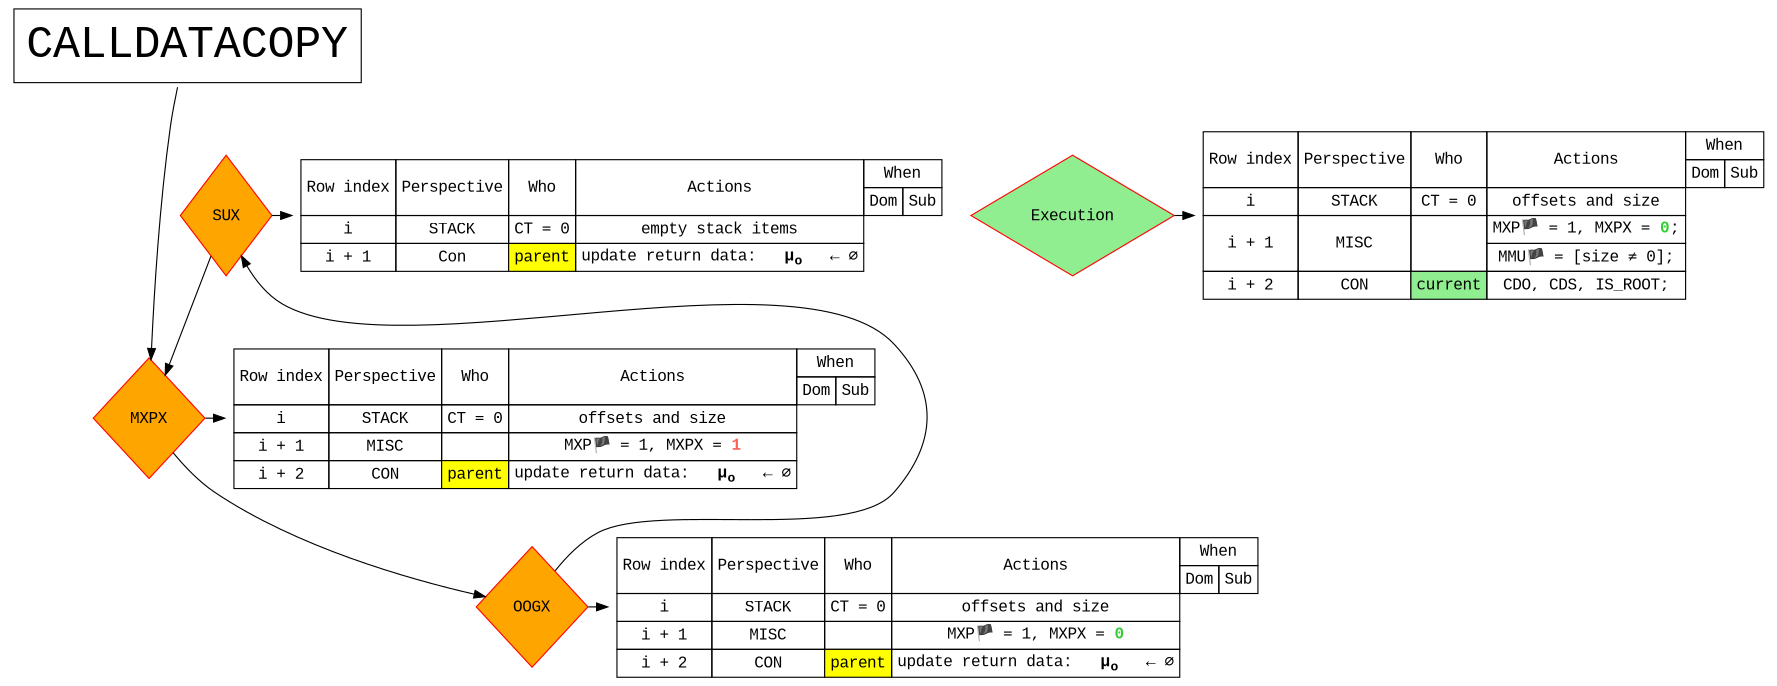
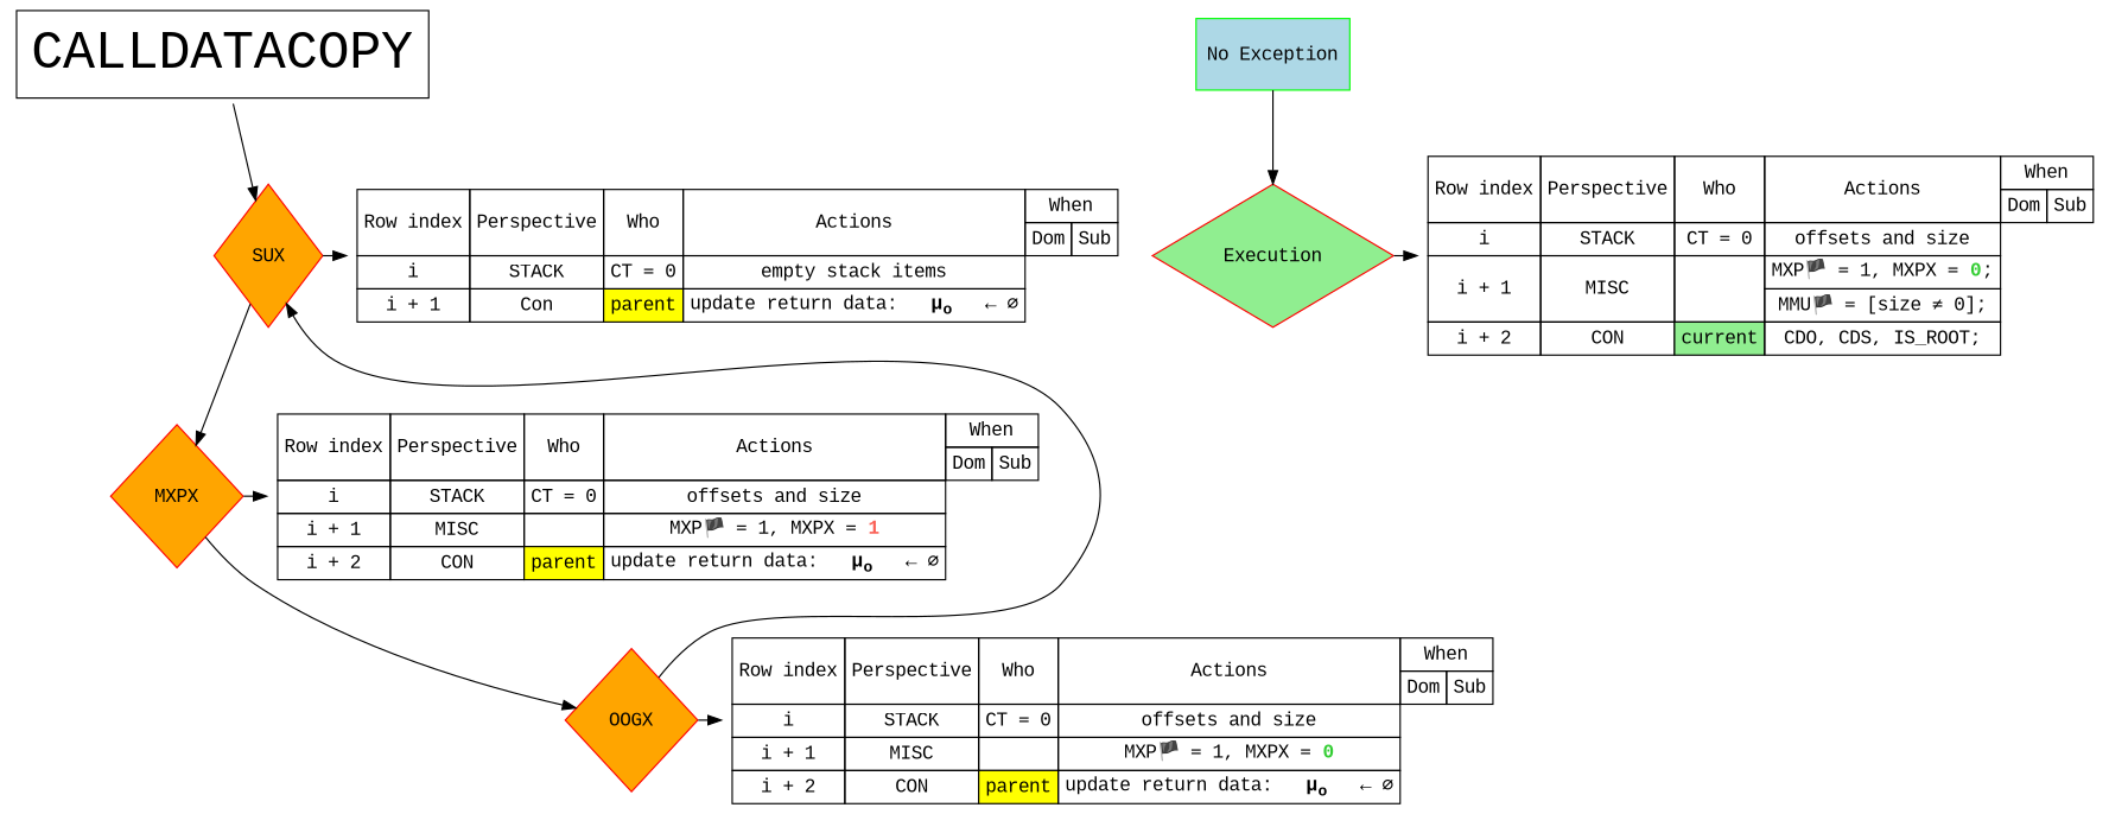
  digraph {
    fontname="Liberation Mono"
    node [fontname="Liberation Mono" shape=plaintext]
    edge [fontname="Liberation Mono"]
    n1 [color=RED fillcolor=ORANGE label="\nSUX\n " shape=diamond style=filled]
    n2 [label=< <TABLE BORDER="0" CELLBORDER="1" CELLSPACING="0" CELLPADDING="4">   <TR>     <TD ROWSPAN="2">Row index</TD>     <TD ROWSPAN="2">Perspective</TD>     <TD ROWSPAN="2">Who</TD>     <TD ROWSPAN="2" COLSPAN="1">Actions</TD>     <TD ROWSPAN="1" COLSPAN="2">When</TD>   </TR>   <TR>     <TD ROWSPAN="1" COLSPAN="1">Dom</TD>     <TD ROWSPAN="1" COLSPAN="1">Sub</TD>   </TR>   <TR>     <TD>i</TD>     <TD>STACK</TD>     <TD>CT = 0</TD>     <TD>empty stack items</TD>   </TR>   <TR>     <TD>i + 1</TD>     <TD>Con</TD>     <TD BGCOLOR="YELLOW">parent</TD>     <TD COLSPAN="1">update return data: &nbsp; <B>μ<sub>o</sub></B> &shy;&nbsp; ← ∅</TD>   </TR> </TABLE>>]
    n3 [color=RED fillcolor=ORANGE label="\nMXPX\n " shape=diamond style=filled]
    n4 [label=< <TABLE BORDER="0" CELLBORDER="1" CELLSPACING="0" CELLPADDING="4">   <TR>     <TD ROWSPAN="2">Row index</TD>     <TD ROWSPAN="2">Perspective</TD>     <TD ROWSPAN="2">Who</TD>     <TD ROWSPAN="2" COLSPAN="1">Actions</TD>     <TD ROWSPAN="1" COLSPAN="2">When</TD>   </TR>   <TR>     <TD ROWSPAN="1" COLSPAN="1">Dom</TD>     <TD ROWSPAN="1" COLSPAN="1">Sub</TD>   </TR>   <TR>     <TD>i</TD>     <TD>STACK</TD>     <TD>CT = 0</TD>     <TD>offsets and size</TD>   </TR>   <TR>     <TD>i + 1</TD>     <TD>MISC</TD>     <TD></TD>     <TD>MXP🏴 = 1, MXPX = <B><FONT COLOR="#FA5F55">1</FONT></B></TD>   </TR>   <TR>     <TD>i + 2</TD>     <TD>CON</TD>     <TD BGCOLOR="YELLOW">parent</TD>     <TD>update return data: &nbsp; <B>μ<sub>o</sub></B> &shy;&nbsp; ← ∅</TD>   </TR> </TABLE>>]
    n5 [color=RED fillcolor=ORANGE label="\nOOGX\n " shape=diamond style=filled]
    n6 [label=< <TABLE BORDER="0" CELLBORDER="1" CELLSPACING="0" CELLPADDING="4">   <TR>     <TD ROWSPAN="2">Row index</TD>     <TD ROWSPAN="2">Perspective</TD>     <TD ROWSPAN="2">Who</TD>     <TD ROWSPAN="2" COLSPAN="1">Actions</TD>     <TD ROWSPAN="1" COLSPAN="2">When</TD>   </TR>   <TR>     <TD ROWSPAN="1" COLSPAN="1">Dom</TD>     <TD ROWSPAN="1" COLSPAN="1">Sub</TD>   </TR>   <TR>     <TD>i</TD>     <TD>STACK</TD>     <TD>CT = 0</TD>     <TD>offsets and size</TD>   </TR>   <TR>     <TD>i + 1</TD>     <TD>MISC</TD>     <TD></TD>     <TD>MXP🏴 = 1, MXPX = <B><FONT COLOR="LIMEGREEN">0</FONT></B></TD>   </TR>   <TR>     <TD>i + 2</TD>     <TD>CON</TD>     <TD BGCOLOR="YELLOW">parent</TD>     <TD>update return data: &nbsp; <B>μ<sub>o</sub></B> &shy;&nbsp; ← ∅</TD>   </TR> </TABLE>>]
    n7 [color=RED fillcolor=LIGHTGREEN label="\nExecution\n " shape=diamond style=filled]
    n8 [label=< <TABLE BORDER="0" CELLBORDER="1" CELLSPACING="0" CELLPADDING="4">   <TR>     <TD ROWSPAN="2">Row index</TD>     <TD ROWSPAN="2">Perspective</TD>     <TD ROWSPAN="2">Who</TD>     <TD ROWSPAN="2" COLSPAN="1">Actions</TD>     <TD ROWSPAN="1" COLSPAN="2">When</TD>   </TR>   <TR>     <TD ROWSPAN="1" COLSPAN="1">Dom</TD>     <TD ROWSPAN="1" COLSPAN="1">Sub</TD>   </TR>   <TR>     <TD>i</TD>     <TD>STACK</TD>     <TD>CT = 0</TD>     <TD>offsets and size</TD>   </TR>   <TR>     <TD ROWSPAN="2">i + 1</TD>     <TD ROWSPAN="2">MISC</TD>     <TD ROWSPAN="2"></TD>     <TD ROWSPAN="1">MXP🏴 = 1, MXPX = <B><FONT COLOR="LIMEGREEN">0</FONT></B>;</TD>   </TR>   <TR>     <TD ROWSPAN="1">MMU🏴 = [size ≠ 0];</TD>   </TR>   <TR>     <TD>i + 2</TD>     <TD>CON</TD>     <TD BGCOLOR="LIGHTGREEN">current</TD>     <TD>CDO, CDS, IS_ROOT;</TD>   </TR> </TABLE>>]
    n9 [label=<   <TABLE BORDER="0" CELLBORDER="1" CELLSPACING="0" CELLPADDING="10">   <TR>   <TD><FONT POINT-SIZE="40">CALLDATACOPY</FONT></TD>   </TR>   </TABLE>>]
+   n10 [color=green fillcolor=LIGHTBLUE label="\nNo Exception\n " shape=rect style=filled]
    subgraph sub_1 {
      rank=same
      n1
      n2
    }
    subgraph sub_2 {
      rank=same
      n3
      n4
    }
    subgraph sub_3 {
      rank=same
      n5
      n6
    }
    subgraph sub_4 {
      rank=same
      n7
      n8
    }
    n1 -> n2
    n1 -> n3
    n3 -> n4
    n3 -> n5
    n5 -> n1
    n5 -> n6
    n7 -> n8
-   n9 -> n3
+   n9 -> n1
+   n10 -> n7
  }
